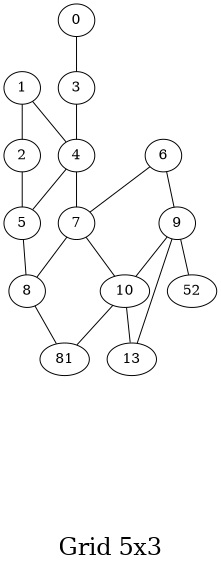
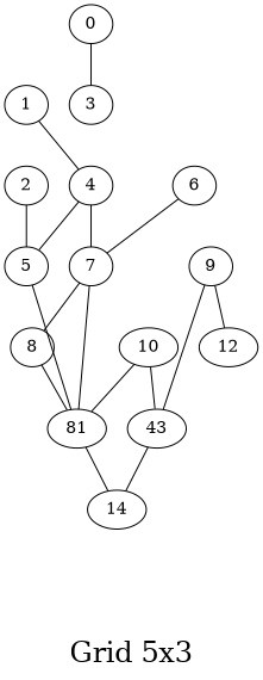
  graph {
    fontsize=24
    label="\nGrid 5x3\n"
    splines=false
    node [shape=ellipse]
    0 [height=0.3 width=0.3]
    3 [height=0.3 width=0.3]
    1 [height=0.3 width=0.3]
    2 [height=0.3 width=0.3]
    4 [height=0.3 width=0.3]
    5 [height=0.3 width=0.3]
    7 [height=0.3 width=0.3]
    8 [height=0.3 width=0.3]
    6 [height=0.3 width=0.3]
    9 [height=0.3 width=0.3]
    10 [height=0.3 width=0.3]
    n12 [height=0.3 label=81 width=0.3]
-   12 [height=0.3 width=0.3 label=52]
-   13 [height=0.3 width=0.3]
+   12 [height=0.3 width=0.3]
+   13 [height=0.3 width=0.3 label=43]
+   14 [height=0.3 width=0.3]
    0 -- 3
-   3 -- 4
-   1 -- 2
    1 -- 4
    2 -- 5
    4 -- 5
    4 -- 7
-   5 -- 8
+   5 -- n12
    7 -- 8
-   7 -- 10
+   7 -- n12
    8 -- n12
    6 -- 7
-   6 -- 9
-   9 -- 10
    9 -- 12
    9 -- 13
    10 -- n12
    10 -- 13
+   n12 -- 14
+   13 -- 14
  }
